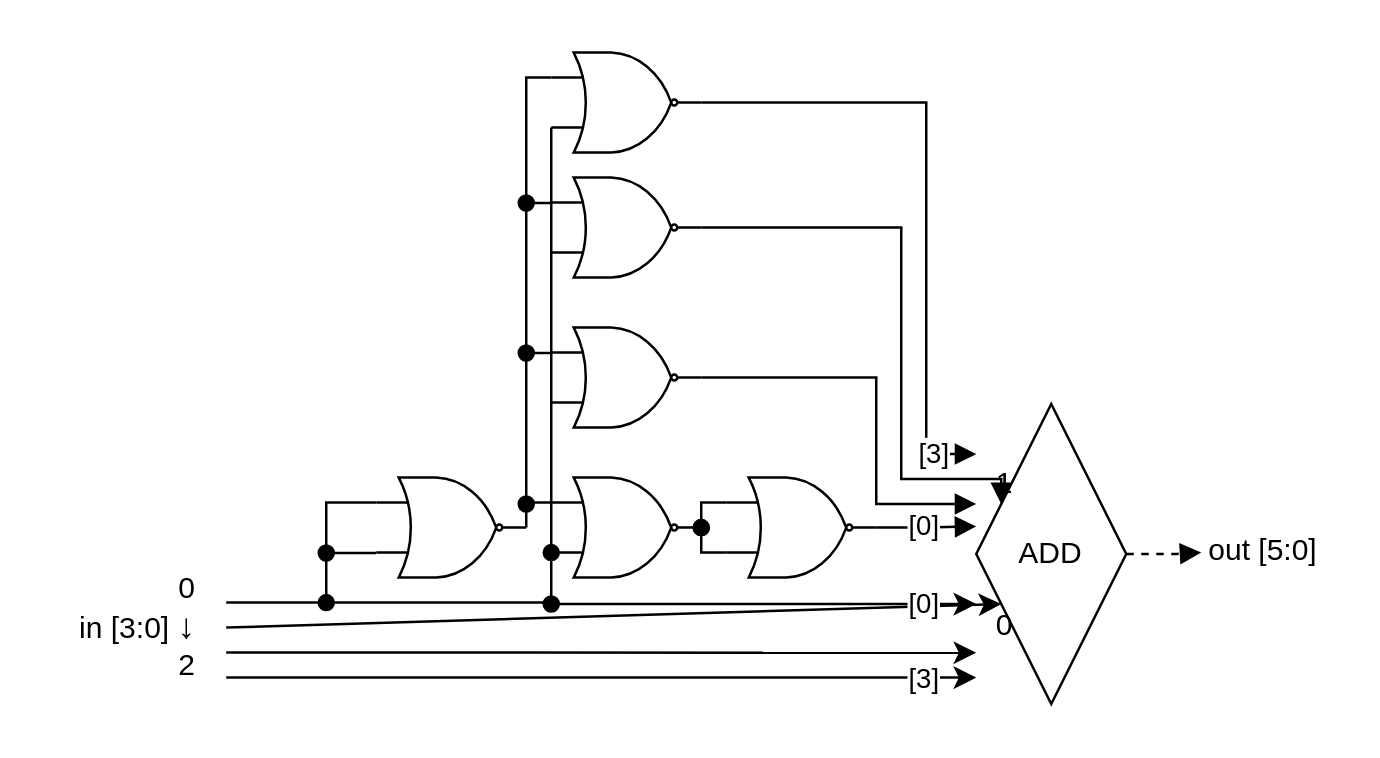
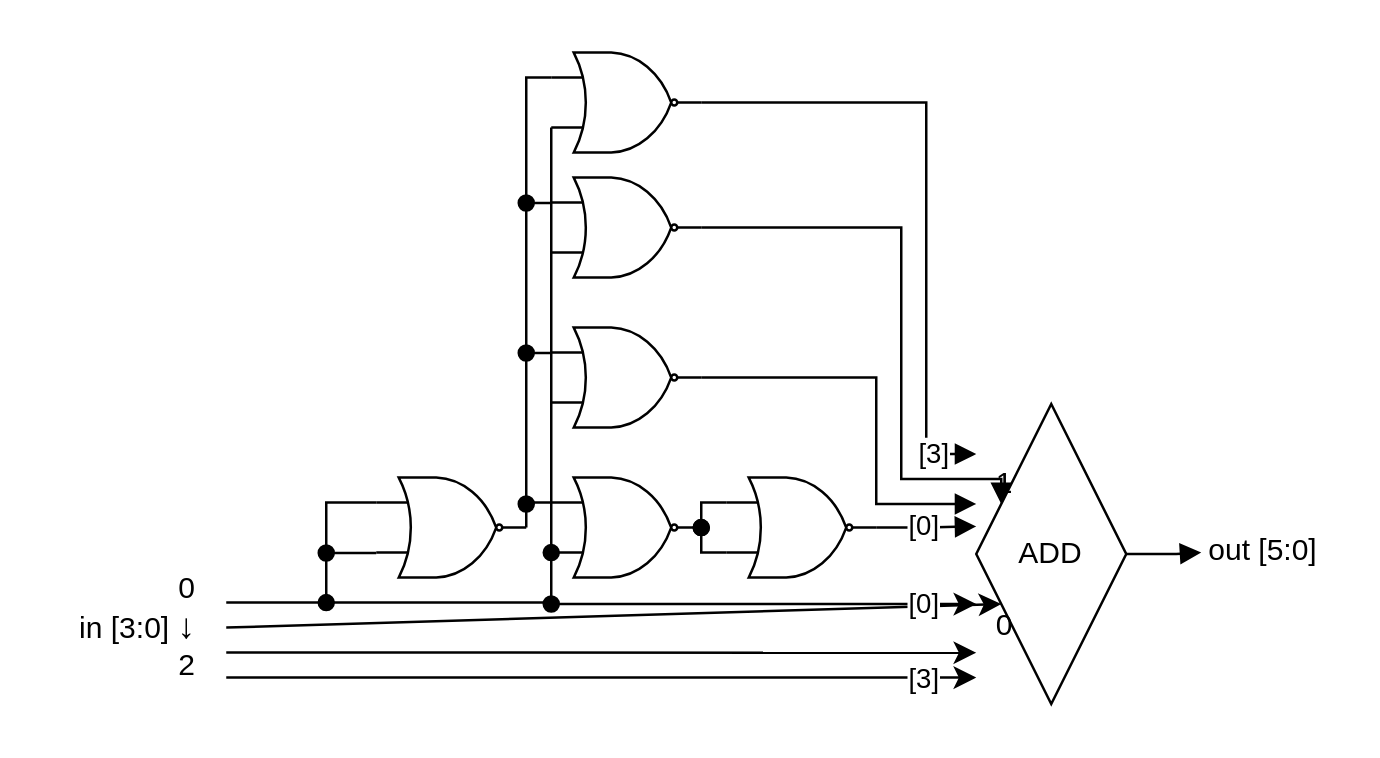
  <mxCell id="0" />
  <mxCell id="1" parent="0" />
  <mxCell id="2" value="" style="endArrow=none;html=1;endFill=0;edgeStyle=orthogonalEdgeStyle;rounded=0;" edge="1" parent="1"><mxGeometry width="50" height="50" relative="1" as="geometry"><mxPoint x="90" y="240.43" as="sourcePoint" /><mxPoint x="130" y="220" as="targetPoint" /><Array as="points"><mxPoint x="90" y="240.43" /><mxPoint x="130" y="240.43" /><mxPoint x="130" y="220.43" /></Array></mxGeometry></mxCell>
  <mxCell id="3" value="" style="endArrow=classic;html=1;entryX=0;entryY=0.75;entryDx=0;entryDy=0;" edge="1" parent="1" target="9"><mxGeometry width="50" height="50" relative="1" as="geometry"><mxPoint x="90" y="250.43" as="sourcePoint" /><mxPoint x="130" y="250.43" as="targetPoint" /></mxGeometry></mxCell>
  <mxCell id="4" value="" style="endArrow=classic;html=1;entryX=0;entryY=0.912;entryDx=0;entryDy=0;entryPerimeter=0;" edge="1" parent="1" target="9"><mxGeometry width="50" height="50" relative="1" as="geometry"><mxPoint x="90" y="270.43" as="sourcePoint" /><mxPoint x="130" y="270.43" as="targetPoint" /></mxGeometry></mxCell>
  <mxCell id="5" value="[3]" style="edgeLabel;html=1;align=center;verticalAlign=middle;resizable=0;points=[];" vertex="1" connectable="0" parent="4"><mxGeometry x="0.863" relative="1" as="geometry"><mxPoint as="offset" /></mxGeometry></mxCell>
  <mxCell id="6" value="" style="endArrow=classic;html=1;entryX=0;entryY=0.829;entryDx=0;entryDy=0;entryPerimeter=0;" edge="1" parent="1" target="9"><mxGeometry width="50" height="50" relative="1" as="geometry"><mxPoint x="90" y="260.43" as="sourcePoint" /><mxPoint x="130" y="260.43" as="targetPoint" /></mxGeometry></mxCell>
  <mxCell id="7" value="0&lt;br&gt;in [3:0]&amp;nbsp;&lt;span style=&quot;font-family: &amp;#34;arial&amp;#34; , sans-serif ; font-size: 14px ; background-color: rgb(255 , 255 , 255)&quot;&gt;↓&lt;/span&gt;&lt;br&gt;2" style="text;html=1;strokeColor=none;fillColor=none;align=right;verticalAlign=middle;whiteSpace=wrap;rounded=0;" vertex="1" parent="1"><mxGeometry x="20" y="240.43" width="60" height="20" as="geometry" /></mxCell>
- <mxCell id="8" style="edgeStyle=orthogonalEdgeStyle;rounded=0;orthogonalLoop=1;jettySize=auto;html=1;exitX=1;exitY=0.5;exitDx=0;exitDy=0;labelBackgroundColor=none;startArrow=none;startFill=0;endArrow=block;endFill=1;dashed=1;" edge="1" parent="1" source="9" target="36"><mxGeometry relative="1" as="geometry"><mxPoint x="470" y="221.143" as="targetPoint" /></mxGeometry></mxCell>
+ <mxCell id="8" style="edgeStyle=orthogonalEdgeStyle;rounded=0;orthogonalLoop=1;jettySize=auto;html=1;exitX=1;exitY=0.5;exitDx=0;exitDy=0;labelBackgroundColor=none;startArrow=none;startFill=0;endArrow=block;endFill=1;" edge="1" parent="1" source="9" target="36"><mxGeometry relative="1" as="geometry"><mxPoint x="470" y="221.143" as="targetPoint" /></mxGeometry></mxCell>
  <mxCell id="9" value="&lt;div style=&quot;text-align: left&quot;&gt;&lt;span&gt;1&amp;nbsp; &amp;nbsp; &amp;nbsp; &amp;nbsp; &amp;nbsp;&amp;nbsp;&lt;/span&gt;&lt;/div&gt;&lt;div style=&quot;text-align: left&quot;&gt;&lt;br&gt;&lt;/div&gt;&lt;div&gt;&lt;span&gt;ADD&lt;/span&gt;&lt;/div&gt;&lt;div style=&quot;text-align: left&quot;&gt;&lt;br&gt;&lt;/div&gt;&lt;div style=&quot;text-align: left&quot;&gt;&lt;span&gt;0&amp;nbsp; &amp;nbsp; &amp;nbsp; &amp;nbsp; &amp;nbsp; &amp;nbsp;&lt;/span&gt;&lt;/div&gt;" style="rhombus;whiteSpace=wrap;html=1;labelBackgroundColor=none;" vertex="1" parent="1"><mxGeometry x="390" y="161" width="60" height="120" as="geometry" /></mxCell>
  <mxCell id="10" style="edgeStyle=orthogonalEdgeStyle;rounded=0;orthogonalLoop=1;jettySize=auto;html=1;exitX=0;exitY=0.25;exitDx=0;exitDy=0;exitPerimeter=0;labelBackgroundColor=none;startArrow=none;startFill=0;endArrow=none;endFill=0;" edge="1" parent="1" source="12"><mxGeometry relative="1" as="geometry"><mxPoint x="130" y="220" as="targetPoint" /></mxGeometry></mxCell>
  <mxCell id="11" style="edgeStyle=orthogonalEdgeStyle;rounded=0;orthogonalLoop=1;jettySize=auto;html=1;exitX=0;exitY=0.75;exitDx=0;exitDy=0;exitPerimeter=0;labelBackgroundColor=none;startArrow=oval;startFill=1;endArrow=none;endFill=0;entryX=0;entryY=0.75;entryDx=0;entryDy=0;entryPerimeter=0;" edge="1" parent="1" target="12"><mxGeometry relative="1" as="geometry"><mxPoint x="130" y="220.6" as="sourcePoint" /></mxGeometry></mxCell>
  <mxCell id="12" value="" style="verticalLabelPosition=bottom;shadow=0;dashed=0;align=center;html=1;verticalAlign=top;shape=mxgraph.electrical.logic_gates.logic_gate;operation=or;negating=1;labelBackgroundColor=none;" vertex="1" parent="1"><mxGeometry x="150" y="190.43" width="60" height="40" as="geometry" /></mxCell>
  <mxCell id="13" style="edgeStyle=orthogonalEdgeStyle;rounded=0;orthogonalLoop=1;jettySize=auto;html=1;exitX=1;exitY=0.5;exitDx=0;exitDy=0;exitPerimeter=0;entryX=0;entryY=0.25;entryDx=0;entryDy=0;entryPerimeter=0;labelBackgroundColor=none;startArrow=none;startFill=0;endArrow=none;endFill=0;" edge="1" parent="1" source="12" target="15"><mxGeometry relative="1" as="geometry"><Array as="points"><mxPoint x="210" y="200.43" /></Array></mxGeometry></mxCell>
  <mxCell id="14" style="edgeStyle=orthogonalEdgeStyle;rounded=0;orthogonalLoop=1;jettySize=auto;html=1;exitX=0;exitY=0.75;exitDx=0;exitDy=0;exitPerimeter=0;labelBackgroundColor=none;startArrow=oval;startFill=1;endArrow=none;endFill=0;entryX=0;entryY=0.75;entryDx=0;entryDy=0;entryPerimeter=0;" edge="1" parent="1" target="15"><mxGeometry relative="1" as="geometry"><mxPoint x="130" y="240.43" as="sourcePoint" /><Array as="points"><mxPoint x="220" y="240.43" /></Array></mxGeometry></mxCell>
  <mxCell id="15" value="" style="verticalLabelPosition=bottom;shadow=0;dashed=0;align=center;html=1;verticalAlign=top;shape=mxgraph.electrical.logic_gates.logic_gate;operation=or;negating=1;labelBackgroundColor=none;" vertex="1" parent="1"><mxGeometry x="220" y="190.43" width="60" height="40" as="geometry" /></mxCell>
  <mxCell id="16" style="edgeStyle=orthogonalEdgeStyle;rounded=0;orthogonalLoop=1;jettySize=auto;html=1;exitX=1;exitY=0.5;exitDx=0;exitDy=0;exitPerimeter=0;entryX=0;entryY=0.25;entryDx=0;entryDy=0;entryPerimeter=0;labelBackgroundColor=none;startArrow=oval;startFill=1;endArrow=none;endFill=0;" edge="1" parent="1" source="15" target="20"><mxGeometry relative="1" as="geometry"><Array as="points"><mxPoint x="280" y="200.43" /></Array></mxGeometry></mxCell>
  <mxCell id="17" style="edgeStyle=orthogonalEdgeStyle;rounded=0;orthogonalLoop=1;jettySize=auto;html=1;exitX=0;exitY=0.75;exitDx=0;exitDy=0;exitPerimeter=0;labelBackgroundColor=none;startArrow=oval;startFill=1;endArrow=none;endFill=0;entryX=0;entryY=0.75;entryDx=0;entryDy=0;entryPerimeter=0;" edge="1" parent="1" target="20"><mxGeometry relative="1" as="geometry"><mxPoint x="280" y="210.43" as="sourcePoint" /><Array as="points"><mxPoint x="280" y="220.43" /></Array></mxGeometry></mxCell>
  <mxCell id="18" style="edgeStyle=orthogonalEdgeStyle;rounded=0;orthogonalLoop=1;jettySize=auto;html=1;exitX=1;exitY=0.5;exitDx=0;exitDy=0;exitPerimeter=0;labelBackgroundColor=none;startArrow=none;startFill=0;endArrow=block;endFill=1;entryX=0;entryY=0.408;entryDx=0;entryDy=0;entryPerimeter=0;" edge="1" parent="1" source="20" target="9"><mxGeometry relative="1" as="geometry"><mxPoint x="380" y="210" as="targetPoint" /></mxGeometry></mxCell>
  <mxCell id="19" value="[0]" style="edgeLabel;html=1;align=center;verticalAlign=middle;resizable=0;points=[];" vertex="1" connectable="0" parent="18"><mxGeometry x="0.01" y="1" relative="1" as="geometry"><mxPoint x="-1" as="offset" /></mxGeometry></mxCell>
  <mxCell id="20" value="" style="verticalLabelPosition=bottom;shadow=0;dashed=0;align=center;html=1;verticalAlign=top;shape=mxgraph.electrical.logic_gates.logic_gate;operation=or;negating=1;labelBackgroundColor=none;" vertex="1" parent="1"><mxGeometry x="290" y="190.43" width="60" height="40" as="geometry" /></mxCell>
  <mxCell id="21" style="edgeStyle=orthogonalEdgeStyle;rounded=0;orthogonalLoop=1;jettySize=auto;html=1;exitX=0;exitY=0.25;exitDx=0;exitDy=0;exitPerimeter=0;labelBackgroundColor=none;startArrow=oval;startFill=1;endArrow=none;endFill=0;entryX=0;entryY=0.25;entryDx=0;entryDy=0;entryPerimeter=0;" edge="1" parent="1" target="24"><mxGeometry relative="1" as="geometry"><mxPoint x="210" y="140.6" as="sourcePoint" /></mxGeometry></mxCell>
  <mxCell id="22" style="edgeStyle=orthogonalEdgeStyle;rounded=0;orthogonalLoop=1;jettySize=auto;html=1;exitX=0;exitY=0.75;exitDx=0;exitDy=0;exitPerimeter=0;labelBackgroundColor=none;startArrow=oval;startFill=1;endArrow=none;endFill=0;" edge="1" parent="1" source="24"><mxGeometry relative="1" as="geometry"><mxPoint x="220" y="160.6" as="targetPoint" /></mxGeometry></mxCell>
  <mxCell id="23" style="edgeStyle=orthogonalEdgeStyle;rounded=0;orthogonalLoop=1;jettySize=auto;html=1;exitX=1;exitY=0.5;exitDx=0;exitDy=0;exitPerimeter=0;labelBackgroundColor=none;startArrow=none;startFill=0;endArrow=block;endFill=1;entryX=0;entryY=0.333;entryDx=0;entryDy=0;entryPerimeter=0;" edge="1" parent="1" source="24" target="9"><mxGeometry relative="1" as="geometry"><mxPoint x="380" y="201" as="targetPoint" /><Array as="points"><mxPoint x="350" y="150" /><mxPoint x="350" y="201" /></Array></mxGeometry></mxCell>
  <mxCell id="24" value="" style="verticalLabelPosition=bottom;shadow=0;dashed=0;align=center;html=1;verticalAlign=top;shape=mxgraph.electrical.logic_gates.logic_gate;operation=or;negating=1;labelBackgroundColor=none;" vertex="1" parent="1"><mxGeometry x="220" y="130.43" width="60" height="40" as="geometry" /></mxCell>
  <mxCell id="25" style="edgeStyle=orthogonalEdgeStyle;rounded=0;orthogonalLoop=1;jettySize=auto;html=1;exitX=0;exitY=0.25;exitDx=0;exitDy=0;exitPerimeter=0;labelBackgroundColor=none;startArrow=oval;startFill=1;endArrow=none;endFill=0;entryX=0;entryY=0.25;entryDx=0;entryDy=0;entryPerimeter=0;" edge="1" parent="1" target="28"><mxGeometry relative="1" as="geometry"><mxPoint x="210" y="80.6" as="sourcePoint" /></mxGeometry></mxCell>
  <mxCell id="26" style="edgeStyle=orthogonalEdgeStyle;rounded=0;orthogonalLoop=1;jettySize=auto;html=1;exitX=0;exitY=0.75;exitDx=0;exitDy=0;exitPerimeter=0;labelBackgroundColor=none;startArrow=oval;startFill=1;endArrow=none;endFill=0;" edge="1" parent="1" source="28"><mxGeometry relative="1" as="geometry"><mxPoint x="220" y="100.6" as="targetPoint" /></mxGeometry></mxCell>
  <mxCell id="27" style="edgeStyle=orthogonalEdgeStyle;rounded=0;orthogonalLoop=1;jettySize=auto;html=1;exitX=1;exitY=0.5;exitDx=0;exitDy=0;exitPerimeter=0;labelBackgroundColor=none;startArrow=none;startFill=0;endArrow=block;endFill=1;entryX=0;entryY=0.25;entryDx=0;entryDy=0;" edge="1" parent="1" source="28" target="9"><mxGeometry relative="1" as="geometry"><mxPoint x="380" y="191" as="targetPoint" /><Array as="points"><mxPoint x="360" y="90" /><mxPoint x="360" y="191" /></Array></mxGeometry></mxCell>
  <mxCell id="28" value="" style="verticalLabelPosition=bottom;shadow=0;dashed=0;align=center;html=1;verticalAlign=top;shape=mxgraph.electrical.logic_gates.logic_gate;operation=or;negating=1;labelBackgroundColor=none;" vertex="1" parent="1"><mxGeometry x="220" y="70.43" width="60" height="40" as="geometry" /></mxCell>
  <mxCell id="29" style="edgeStyle=orthogonalEdgeStyle;rounded=0;orthogonalLoop=1;jettySize=auto;html=1;exitX=0;exitY=0.25;exitDx=0;exitDy=0;exitPerimeter=0;labelBackgroundColor=none;startArrow=oval;startFill=1;endArrow=none;endFill=0;entryX=0;entryY=0.25;entryDx=0;entryDy=0;entryPerimeter=0;" edge="1" parent="1" target="33"><mxGeometry relative="1" as="geometry"><mxPoint x="210" y="201" as="sourcePoint" /><Array as="points"><mxPoint x="210" y="30" /></Array></mxGeometry></mxCell>
  <mxCell id="30" style="edgeStyle=orthogonalEdgeStyle;rounded=0;orthogonalLoop=1;jettySize=auto;html=1;exitX=0;exitY=0.75;exitDx=0;exitDy=0;exitPerimeter=0;entryX=0;entryY=0.75;entryDx=0;entryDy=0;entryPerimeter=0;labelBackgroundColor=none;startArrow=oval;startFill=1;endArrow=none;endFill=0;" edge="1" parent="1" source="15" target="33"><mxGeometry relative="1" as="geometry"><Array as="points"><mxPoint x="220" y="131" /><mxPoint x="220" y="131" /></Array></mxGeometry></mxCell>
  <mxCell id="31" style="edgeStyle=orthogonalEdgeStyle;rounded=0;orthogonalLoop=1;jettySize=auto;html=1;exitX=1;exitY=0.5;exitDx=0;exitDy=0;exitPerimeter=0;labelBackgroundColor=none;startArrow=none;startFill=0;endArrow=block;endFill=1;entryX=0;entryY=0.167;entryDx=0;entryDy=0;entryPerimeter=0;" edge="1" parent="1" source="33" target="9"><mxGeometry relative="1" as="geometry"><mxPoint x="380" y="181" as="targetPoint" /><Array as="points"><mxPoint x="370" y="40" /><mxPoint x="370" y="181" /></Array></mxGeometry></mxCell>
  <mxCell id="32" value="[3]" style="edgeLabel;html=1;align=center;verticalAlign=middle;resizable=0;points=[];" vertex="1" connectable="0" parent="31"><mxGeometry x="0.861" y="1" relative="1" as="geometry"><mxPoint as="offset" /></mxGeometry></mxCell>
  <mxCell id="33" value="" style="verticalLabelPosition=bottom;shadow=0;dashed=0;align=center;html=1;verticalAlign=top;shape=mxgraph.electrical.logic_gates.logic_gate;operation=or;negating=1;labelBackgroundColor=none;" vertex="1" parent="1"><mxGeometry x="220" y="20.43" width="60" height="40" as="geometry" /></mxCell>
  <mxCell id="34" value="" style="endArrow=classic;html=1;labelBackgroundColor=none;entryX=0;entryY=0.667;entryDx=0;entryDy=0;entryPerimeter=0;startArrow=oval;startFill=1;" edge="1" parent="1" target="9"><mxGeometry width="50" height="50" relative="1" as="geometry"><mxPoint x="220" y="241" as="sourcePoint" /><mxPoint x="300" y="251" as="targetPoint" /></mxGeometry></mxCell>
  <mxCell id="35" value="[0]" style="edgeLabel;html=1;align=center;verticalAlign=middle;resizable=0;points=[];" vertex="1" connectable="0" parent="34"><mxGeometry x="0.746" y="1" relative="1" as="geometry"><mxPoint as="offset" /></mxGeometry></mxCell>
  <mxCell id="36" value="out [5:0]" style="text;html=1;strokeColor=none;fillColor=none;align=center;verticalAlign=middle;whiteSpace=wrap;rounded=0;" vertex="1" parent="1"><mxGeometry x="480" y="210.43" width="50" height="20" as="geometry" /></mxCell>
